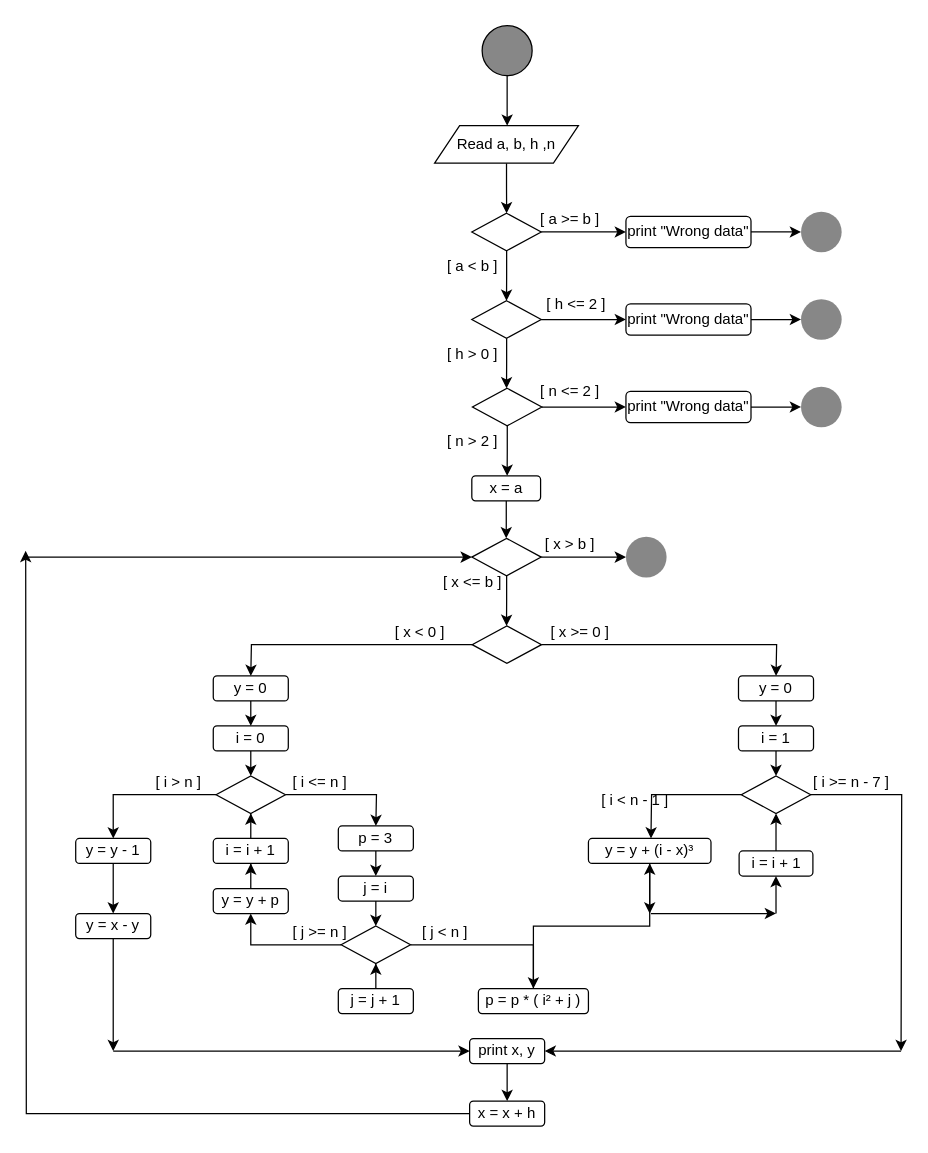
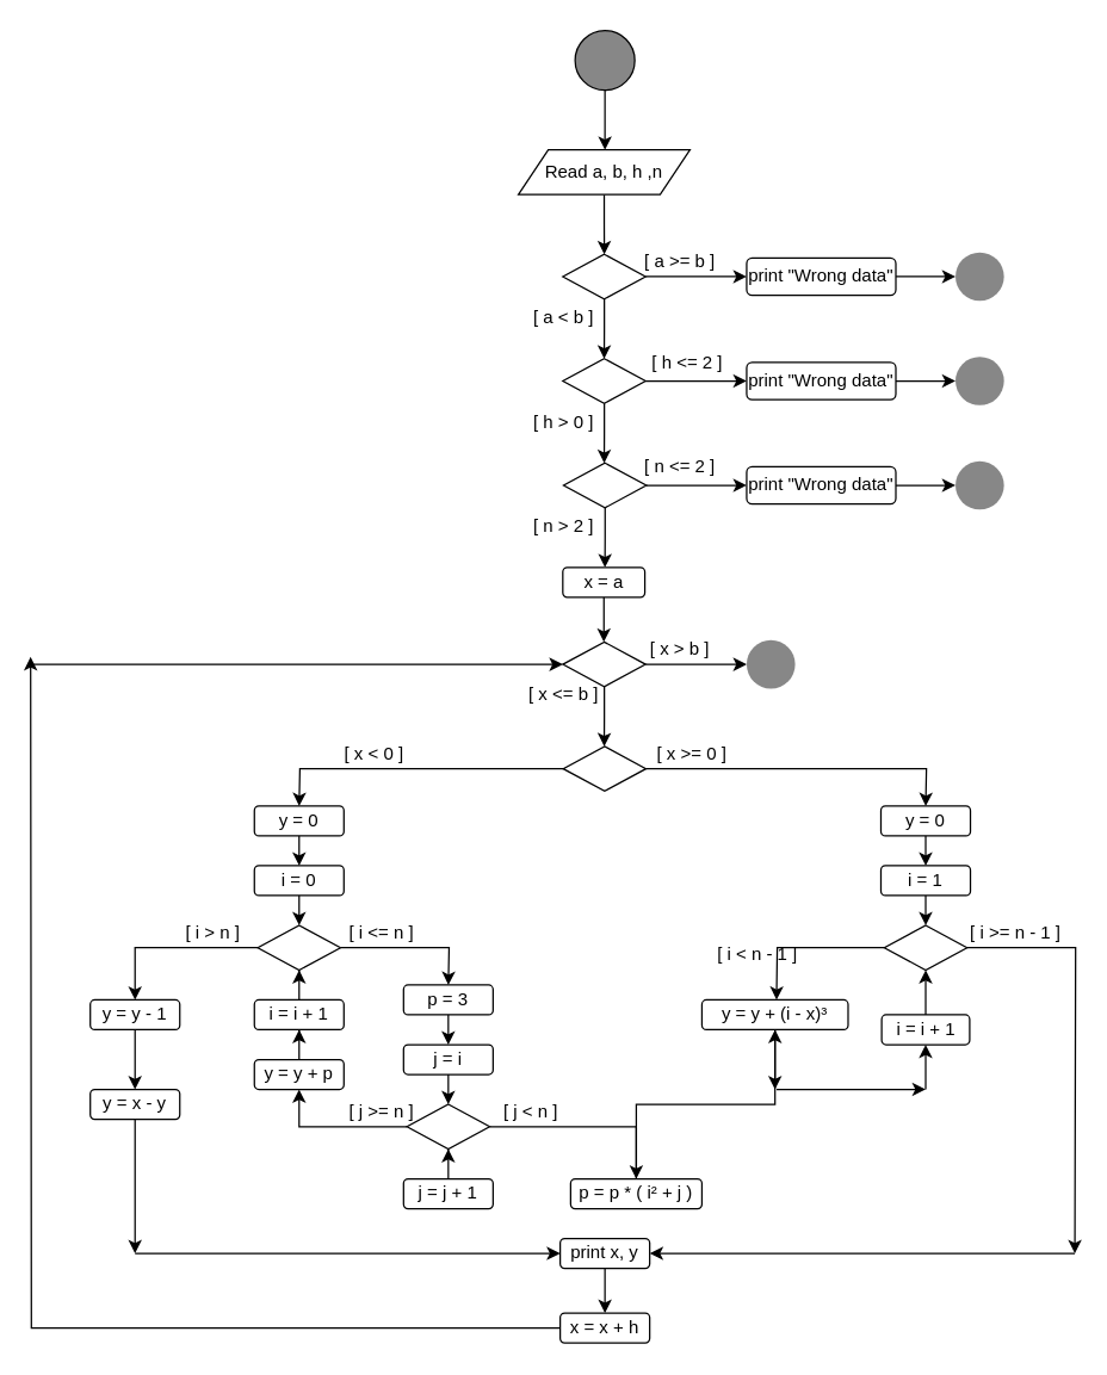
  <mxCell id="0" />
  <mxCell id="1" parent="0" />
  <mxCell id="2" style="edgeStyle=orthogonalEdgeStyle;rounded=0;orthogonalLoop=1;jettySize=auto;html=1;" parent="1" source="3" edge="1"><mxGeometry relative="1" as="geometry"><mxPoint x="405" y="100" as="targetPoint" /></mxGeometry></mxCell>
  <mxCell id="3" value="" style="ellipse;whiteSpace=wrap;html=1;aspect=fixed;fillColor=#878787;" parent="1" vertex="1"><mxGeometry x="385" y="20" width="40" height="40" as="geometry" /></mxCell>
  <mxCell id="4" style="edgeStyle=orthogonalEdgeStyle;rounded=0;orthogonalLoop=1;jettySize=auto;html=1;" parent="1" source="5" target="8" edge="1"><mxGeometry relative="1" as="geometry"><mxPoint x="404.5" y="160" as="targetPoint" /></mxGeometry></mxCell>
  <mxCell id="5" value="Read a, b, h ,n" style="shape=parallelogram;perimeter=parallelogramPerimeter;whiteSpace=wrap;html=1;fixedSize=1;fillColor=#FFFFFF;" parent="1" vertex="1"><mxGeometry x="347" y="100" width="115" height="30" as="geometry" /></mxCell>
  <mxCell id="6" style="edgeStyle=orthogonalEdgeStyle;rounded=0;orthogonalLoop=1;jettySize=auto;html=1;" parent="1" source="8" edge="1"><mxGeometry relative="1" as="geometry"><mxPoint x="500" y="185" as="targetPoint" /></mxGeometry></mxCell>
  <mxCell id="7" style="edgeStyle=orthogonalEdgeStyle;rounded=0;orthogonalLoop=1;jettySize=auto;html=1;" parent="1" source="8" edge="1"><mxGeometry relative="1" as="geometry"><mxPoint x="404.5" y="240" as="targetPoint" /></mxGeometry></mxCell>
  <mxCell id="8" value="" style="rhombus;whiteSpace=wrap;html=1;fillColor=#FFFFFF;" parent="1" vertex="1"><mxGeometry x="376.75" y="170" width="55.5" height="30" as="geometry" /></mxCell>
  <mxCell id="9" value="[ a &amp;gt;= b ]" style="text;html=1;align=center;verticalAlign=middle;resizable=0;points=[];autosize=1;strokeColor=none;fillColor=none;" parent="1" vertex="1"><mxGeometry x="420" y="160" width="70" height="30" as="geometry" /></mxCell>
  <mxCell id="10" style="edgeStyle=orthogonalEdgeStyle;rounded=0;orthogonalLoop=1;jettySize=auto;html=1;" parent="1" source="11" edge="1"><mxGeometry relative="1" as="geometry"><mxPoint x="640" y="185" as="targetPoint" /></mxGeometry></mxCell>
  <mxCell id="11" value="print &quot;Wrong data&quot;" style="rounded=1;whiteSpace=wrap;html=1;fillColor=#FFFFFF;" parent="1" vertex="1"><mxGeometry x="500" y="172.5" width="100" height="25" as="geometry" /></mxCell>
  <mxCell id="12" style="edgeStyle=orthogonalEdgeStyle;rounded=0;orthogonalLoop=1;jettySize=auto;html=1;" parent="1" source="14" edge="1"><mxGeometry relative="1" as="geometry"><mxPoint x="500" y="255" as="targetPoint" /></mxGeometry></mxCell>
  <mxCell id="13" style="edgeStyle=orthogonalEdgeStyle;rounded=0;orthogonalLoop=1;jettySize=auto;html=1;" parent="1" source="14" edge="1"><mxGeometry relative="1" as="geometry"><mxPoint x="404.5" y="310" as="targetPoint" /></mxGeometry></mxCell>
  <mxCell id="14" value="" style="rhombus;whiteSpace=wrap;html=1;fillColor=#FFFFFF;" parent="1" vertex="1"><mxGeometry x="376.75" y="240" width="55.5" height="30" as="geometry" /></mxCell>
  <mxCell id="15" value="[ a &amp;lt; b ]" style="text;html=1;align=center;verticalAlign=middle;resizable=0;points=[];autosize=1;strokeColor=none;fillColor=none;" parent="1" vertex="1"><mxGeometry x="347" y="197.5" width="60" height="30" as="geometry" /></mxCell>
  <mxCell id="16" value="[ h &amp;lt;= 2 ]" style="text;html=1;align=center;verticalAlign=middle;resizable=0;points=[];autosize=1;strokeColor=none;fillColor=none;" parent="1" vertex="1"><mxGeometry x="425" y="227.5" width="70" height="30" as="geometry" /></mxCell>
  <mxCell id="17" style="edgeStyle=orthogonalEdgeStyle;rounded=0;orthogonalLoop=1;jettySize=auto;html=1;" parent="1" source="18" edge="1"><mxGeometry relative="1" as="geometry"><mxPoint x="640" y="255" as="targetPoint" /></mxGeometry></mxCell>
  <mxCell id="18" value="print &quot;Wrong data&quot;" style="rounded=1;whiteSpace=wrap;html=1;fillColor=#FFFFFF;" parent="1" vertex="1"><mxGeometry x="500" y="242.5" width="100" height="25" as="geometry" /></mxCell>
  <mxCell id="19" value="[ h &amp;gt; 0 ]" style="text;html=1;align=center;verticalAlign=middle;resizable=0;points=[];autosize=1;strokeColor=none;fillColor=none;" parent="1" vertex="1"><mxGeometry x="347" y="267.5" width="60" height="30" as="geometry" /></mxCell>
  <mxCell id="20" style="edgeStyle=orthogonalEdgeStyle;rounded=0;orthogonalLoop=1;jettySize=auto;html=1;" parent="1" source="22" edge="1"><mxGeometry relative="1" as="geometry"><mxPoint x="500" y="325" as="targetPoint" /></mxGeometry></mxCell>
  <mxCell id="21" style="edgeStyle=orthogonalEdgeStyle;rounded=0;orthogonalLoop=1;jettySize=auto;html=1;" parent="1" source="22" edge="1"><mxGeometry relative="1" as="geometry"><mxPoint x="405" y="380" as="targetPoint" /></mxGeometry></mxCell>
  <mxCell id="22" value="" style="rhombus;whiteSpace=wrap;html=1;fillColor=#FFFFFF;" parent="1" vertex="1"><mxGeometry x="377.25" y="310" width="55.5" height="30" as="geometry" /></mxCell>
  <mxCell id="23" style="edgeStyle=orthogonalEdgeStyle;rounded=0;orthogonalLoop=1;jettySize=auto;html=1;" parent="1" source="24" edge="1"><mxGeometry relative="1" as="geometry"><mxPoint x="640" y="325" as="targetPoint" /></mxGeometry></mxCell>
  <mxCell id="24" value="print &quot;Wrong data&quot;" style="rounded=1;whiteSpace=wrap;html=1;fillColor=#FFFFFF;" parent="1" vertex="1"><mxGeometry x="500" y="312.5" width="100" height="25" as="geometry" /></mxCell>
  <mxCell id="25" value="[ n &amp;lt;= 2 ]" style="text;html=1;align=center;verticalAlign=middle;resizable=0;points=[];autosize=1;strokeColor=none;fillColor=none;" parent="1" vertex="1"><mxGeometry x="420" y="297.5" width="70" height="30" as="geometry" /></mxCell>
  <mxCell id="26" value="[ n &amp;gt; 2 ]" style="text;html=1;align=center;verticalAlign=middle;resizable=0;points=[];autosize=1;strokeColor=none;fillColor=none;" parent="1" vertex="1"><mxGeometry x="347" y="337.5" width="60" height="30" as="geometry" /></mxCell>
  <mxCell id="27" style="edgeStyle=orthogonalEdgeStyle;rounded=0;orthogonalLoop=1;jettySize=auto;html=1;" parent="1" source="28" edge="1"><mxGeometry relative="1" as="geometry"><mxPoint x="404.25" y="430" as="targetPoint" /></mxGeometry></mxCell>
  <mxCell id="28" value="x = a" style="rounded=1;whiteSpace=wrap;html=1;fillColor=#FFFFFF;" parent="1" vertex="1"><mxGeometry x="376.75" y="380" width="55" height="20" as="geometry" /></mxCell>
  <mxCell id="29" style="edgeStyle=orthogonalEdgeStyle;rounded=0;orthogonalLoop=1;jettySize=auto;html=1;" parent="1" source="31" edge="1"><mxGeometry relative="1" as="geometry"><mxPoint x="500" y="445" as="targetPoint" /></mxGeometry></mxCell>
  <mxCell id="30" style="edgeStyle=orthogonalEdgeStyle;rounded=0;orthogonalLoop=1;jettySize=auto;html=1;" parent="1" source="31" edge="1"><mxGeometry relative="1" as="geometry"><mxPoint x="404.5" y="500" as="targetPoint" /></mxGeometry></mxCell>
  <mxCell id="31" value="" style="rhombus;whiteSpace=wrap;html=1;fillColor=#FFFFFF;" parent="1" vertex="1"><mxGeometry x="376.75" y="430" width="55.5" height="30" as="geometry" /></mxCell>
  <mxCell id="32" value="[ x &amp;gt; b ]" style="text;html=1;align=center;verticalAlign=middle;resizable=0;points=[];autosize=1;strokeColor=none;fillColor=none;" parent="1" vertex="1"><mxGeometry x="425" y="420" width="60" height="30" as="geometry" /></mxCell>
  <mxCell id="33" value="" style="ellipse;whiteSpace=wrap;html=1;aspect=fixed;fillColor=#878787;strokeColor=none;" parent="1" vertex="1"><mxGeometry x="500" y="428.75" width="32.5" height="32.5" as="geometry" /></mxCell>
  <mxCell id="34" value="" style="ellipse;whiteSpace=wrap;html=1;aspect=fixed;fillColor=#878787;strokeColor=none;" parent="1" vertex="1"><mxGeometry x="640" y="308.75" width="32.5" height="32.5" as="geometry" /></mxCell>
  <mxCell id="35" value="" style="ellipse;whiteSpace=wrap;html=1;aspect=fixed;fillColor=#878787;strokeColor=none;" parent="1" vertex="1"><mxGeometry x="640" y="238.75" width="32.5" height="32.5" as="geometry" /></mxCell>
  <mxCell id="36" value="" style="ellipse;whiteSpace=wrap;html=1;aspect=fixed;fillColor=#878787;strokeColor=none;" parent="1" vertex="1"><mxGeometry x="640" y="168.75" width="32.5" height="32.5" as="geometry" /></mxCell>
  <mxCell id="37" value="[ x &amp;lt;= b ]" style="text;html=1;align=center;verticalAlign=middle;resizable=0;points=[];autosize=1;strokeColor=none;fillColor=none;" parent="1" vertex="1"><mxGeometry x="342" y="450" width="70" height="30" as="geometry" /></mxCell>
  <mxCell id="38" style="edgeStyle=orthogonalEdgeStyle;rounded=0;orthogonalLoop=1;jettySize=auto;html=1;" parent="1" source="40" edge="1"><mxGeometry relative="1" as="geometry"><mxPoint x="620" y="540" as="targetPoint" /></mxGeometry></mxCell>
  <mxCell id="39" style="edgeStyle=orthogonalEdgeStyle;rounded=0;orthogonalLoop=1;jettySize=auto;html=1;" parent="1" source="40" edge="1"><mxGeometry relative="1" as="geometry"><mxPoint x="200" y="540" as="targetPoint" /></mxGeometry></mxCell>
  <mxCell id="40" value="" style="rhombus;whiteSpace=wrap;html=1;fillColor=#FFFFFF;" parent="1" vertex="1"><mxGeometry x="377" y="500" width="55.5" height="30" as="geometry" /></mxCell>
  <mxCell id="41" value="[ x &amp;gt;= 0 ]" style="text;html=1;align=center;verticalAlign=middle;resizable=0;points=[];autosize=1;strokeColor=none;fillColor=none;" parent="1" vertex="1"><mxGeometry x="427.75" y="490" width="70" height="30" as="geometry" /></mxCell>
- <mxCell id="42" value="[ x &amp;lt; 0 ]" style="text;html=1;align=center;verticalAlign=middle;resizable=0;points=[];autosize=1;strokeColor=none;fillColor=none;" parent="1" vertex="1"><mxGeometry x="305" y="490" width="60" height="30" as="geometry" /></mxCell>
+ <mxCell id="42" value="[ x &amp;lt; 0 ]" style="text;html=1;align=center;verticalAlign=middle;resizable=0;points=[];autosize=1;strokeColor=none;fillColor=none;" parent="1" vertex="1"><mxGeometry x="220" y="490" width="60" height="30" as="geometry" /></mxCell>
  <mxCell id="43" style="edgeStyle=orthogonalEdgeStyle;rounded=0;orthogonalLoop=1;jettySize=auto;html=1;" parent="1" source="44" edge="1"><mxGeometry relative="1" as="geometry"><mxPoint x="620" y="580" as="targetPoint" /></mxGeometry></mxCell>
  <mxCell id="44" value="y = 0" style="rounded=1;whiteSpace=wrap;html=1;fillColor=#FFFFFF;" parent="1" vertex="1"><mxGeometry x="590" y="540" width="60" height="20" as="geometry" /></mxCell>
  <mxCell id="45" style="edgeStyle=orthogonalEdgeStyle;rounded=0;orthogonalLoop=1;jettySize=auto;html=1;" parent="1" source="46" edge="1"><mxGeometry relative="1" as="geometry"><mxPoint x="200" y="580" as="targetPoint" /></mxGeometry></mxCell>
  <mxCell id="46" value="y = 0" style="rounded=1;whiteSpace=wrap;html=1;fillColor=#FFFFFF;" parent="1" vertex="1"><mxGeometry x="170" y="540" width="60" height="20" as="geometry" /></mxCell>
  <mxCell id="47" style="edgeStyle=orthogonalEdgeStyle;rounded=0;orthogonalLoop=1;jettySize=auto;html=1;" parent="1" source="49" edge="1"><mxGeometry relative="1" as="geometry"><mxPoint x="300" y="660" as="targetPoint" /></mxGeometry></mxCell>
  <mxCell id="48" style="edgeStyle=orthogonalEdgeStyle;rounded=0;orthogonalLoop=1;jettySize=auto;html=1;entryX=0.5;entryY=0;entryDx=0;entryDy=0;" parent="1" source="49" target="72" edge="1"><mxGeometry relative="1" as="geometry" /></mxCell>
  <mxCell id="49" value="" style="rhombus;whiteSpace=wrap;html=1;fillColor=#FFFFFF;" parent="1" vertex="1"><mxGeometry x="172.25" y="620" width="55.5" height="30" as="geometry" /></mxCell>
  <mxCell id="50" style="edgeStyle=orthogonalEdgeStyle;rounded=0;orthogonalLoop=1;jettySize=auto;html=1;" parent="1" source="52" edge="1"><mxGeometry relative="1" as="geometry"><mxPoint x="720" y="840" as="targetPoint" /></mxGeometry></mxCell>
  <mxCell id="51" style="edgeStyle=orthogonalEdgeStyle;rounded=0;orthogonalLoop=1;jettySize=auto;html=1;" parent="1" source="52" edge="1"><mxGeometry relative="1" as="geometry"><mxPoint x="520" y="670" as="targetPoint" /></mxGeometry></mxCell>
  <mxCell id="52" value="" style="rhombus;whiteSpace=wrap;html=1;fillColor=#FFFFFF;" parent="1" vertex="1"><mxGeometry x="592.25" y="620" width="55.5" height="30" as="geometry" /></mxCell>
  <mxCell id="53" style="edgeStyle=orthogonalEdgeStyle;rounded=0;orthogonalLoop=1;jettySize=auto;html=1;" parent="1" source="54" edge="1"><mxGeometry relative="1" as="geometry"><mxPoint x="200" y="620" as="targetPoint" /></mxGeometry></mxCell>
  <mxCell id="54" value="i = 0" style="rounded=1;whiteSpace=wrap;html=1;fillColor=#FFFFFF;" parent="1" vertex="1"><mxGeometry x="170" y="580" width="60" height="20" as="geometry" /></mxCell>
  <mxCell id="55" style="edgeStyle=orthogonalEdgeStyle;rounded=0;orthogonalLoop=1;jettySize=auto;html=1;" parent="1" source="56" edge="1"><mxGeometry relative="1" as="geometry"><mxPoint x="620" y="620" as="targetPoint" /></mxGeometry></mxCell>
  <mxCell id="56" value="i = 1" style="rounded=1;whiteSpace=wrap;html=1;fillColor=#FFFFFF;" parent="1" vertex="1"><mxGeometry x="590" y="580" width="60" height="20" as="geometry" /></mxCell>
  <mxCell id="57" value="[ i &amp;lt;= n ]" style="text;html=1;align=center;verticalAlign=middle;resizable=0;points=[];autosize=1;strokeColor=none;fillColor=none;" parent="1" vertex="1"><mxGeometry x="220" y="610" width="70" height="30" as="geometry" /></mxCell>
  <mxCell id="58" style="edgeStyle=orthogonalEdgeStyle;rounded=0;orthogonalLoop=1;jettySize=auto;html=1;" parent="1" source="59" edge="1"><mxGeometry relative="1" as="geometry"><mxPoint x="300" y="700" as="targetPoint" /></mxGeometry></mxCell>
  <mxCell id="59" value="p = 3" style="rounded=1;whiteSpace=wrap;html=1;fillColor=#FFFFFF;" parent="1" vertex="1"><mxGeometry x="270" y="660" width="60" height="20" as="geometry" /></mxCell>
  <mxCell id="60" style="edgeStyle=orthogonalEdgeStyle;rounded=0;orthogonalLoop=1;jettySize=auto;html=1;" parent="1" source="61" edge="1"><mxGeometry relative="1" as="geometry"><mxPoint x="300" y="740" as="targetPoint" /></mxGeometry></mxCell>
  <mxCell id="61" value="j = i" style="rounded=1;whiteSpace=wrap;html=1;fillColor=#FFFFFF;" parent="1" vertex="1"><mxGeometry x="270" y="700" width="60" height="20" as="geometry" /></mxCell>
  <mxCell id="62" value="" style="edgeStyle=orthogonalEdgeStyle;rounded=0;orthogonalLoop=1;jettySize=auto;html=1;" edge="1" parent="1" source="64" target="67"><mxGeometry relative="1" as="geometry" /></mxCell>
  <mxCell id="63" style="edgeStyle=orthogonalEdgeStyle;rounded=0;orthogonalLoop=1;jettySize=auto;html=1;entryX=0.5;entryY=1;entryDx=0;entryDy=0;" edge="1" parent="1" source="64" target="69"><mxGeometry relative="1" as="geometry" /></mxCell>
  <mxCell id="64" value="" style="rhombus;whiteSpace=wrap;html=1;fillColor=#FFFFFF;" parent="1" vertex="1"><mxGeometry x="272.25" y="740" width="55.5" height="30" as="geometry" /></mxCell>
  <mxCell id="65" value="[ j &amp;lt; n ]" style="text;html=1;align=center;verticalAlign=middle;resizable=0;points=[];autosize=1;strokeColor=none;fillColor=none;" parent="1" vertex="1"><mxGeometry x="325" y="730" width="60" height="30" as="geometry" /></mxCell>
  <mxCell id="66" style="edgeStyle=orthogonalEdgeStyle;rounded=0;orthogonalLoop=1;jettySize=auto;html=1;" edge="1" parent="1" source="67" target="79"><mxGeometry relative="1" as="geometry" /></mxCell>
  <mxCell id="67" value="p = p * ( i² + j )" style="rounded=1;whiteSpace=wrap;html=1;fillColor=#FFFFFF;" parent="1" vertex="1"><mxGeometry x="382" y="790" width="88" height="20" as="geometry" /></mxCell>
  <mxCell id="68" style="edgeStyle=orthogonalEdgeStyle;rounded=0;orthogonalLoop=1;jettySize=auto;html=1;entryX=0.5;entryY=1;entryDx=0;entryDy=0;" edge="1" parent="1" source="69" target="91"><mxGeometry relative="1" as="geometry" /></mxCell>
  <mxCell id="69" value="y = y + p" style="rounded=1;whiteSpace=wrap;html=1;fillColor=#FFFFFF;" parent="1" vertex="1"><mxGeometry x="170" y="710" width="60" height="20" as="geometry" /></mxCell>
  <mxCell id="70" value="[ j &amp;gt;= n ]" style="text;html=1;align=center;verticalAlign=middle;resizable=0;points=[];autosize=1;strokeColor=none;fillColor=none;" parent="1" vertex="1"><mxGeometry x="220" y="730" width="70" height="30" as="geometry" /></mxCell>
  <mxCell id="71" style="edgeStyle=orthogonalEdgeStyle;rounded=0;orthogonalLoop=1;jettySize=auto;html=1;" parent="1" source="72" edge="1"><mxGeometry relative="1" as="geometry"><mxPoint x="90" y="730" as="targetPoint" /></mxGeometry></mxCell>
  <mxCell id="72" value="y = y - 1" style="rounded=1;whiteSpace=wrap;html=1;fillColor=#FFFFFF;" parent="1" vertex="1"><mxGeometry x="60" y="670" width="60" height="20" as="geometry" /></mxCell>
  <mxCell id="73" style="edgeStyle=orthogonalEdgeStyle;rounded=0;orthogonalLoop=1;jettySize=auto;html=1;" parent="1" source="74" edge="1"><mxGeometry relative="1" as="geometry"><mxPoint x="90" y="840" as="targetPoint" /></mxGeometry></mxCell>
  <mxCell id="74" value="y = x - y" style="rounded=1;whiteSpace=wrap;html=1;fillColor=#FFFFFF;" parent="1" vertex="1"><mxGeometry x="60" y="730" width="60" height="20" as="geometry" /></mxCell>
  <mxCell id="75" value="[ i &amp;gt; n ]" style="text;html=1;align=center;verticalAlign=middle;resizable=0;points=[];autosize=1;strokeColor=none;fillColor=none;" parent="1" vertex="1"><mxGeometry x="112.25" y="610" width="60" height="30" as="geometry" /></mxCell>
  <mxCell id="76" value="[ i &amp;lt; n - 1 ]" style="text;html=1;align=center;verticalAlign=middle;resizable=0;points=[];autosize=1;strokeColor=none;fillColor=none;" parent="1" vertex="1"><mxGeometry x="467.25" y="625" width="80" height="30" as="geometry" /></mxCell>
- <mxCell id="77" value="[ i &amp;gt;= n - 7 ]" style="text;html=1;align=center;verticalAlign=middle;resizable=0;points=[];autosize=1;strokeColor=none;fillColor=none;" parent="1" vertex="1"><mxGeometry x="640" y="610" width="80" height="30" as="geometry" /></mxCell>
+ <mxCell id="77" value="[ i &amp;gt;= n - 1 ]" style="text;html=1;align=center;verticalAlign=middle;resizable=0;points=[];autosize=1;strokeColor=none;fillColor=none;" parent="1" vertex="1"><mxGeometry x="640" y="610" width="80" height="30" as="geometry" /></mxCell>
  <mxCell id="78" style="edgeStyle=orthogonalEdgeStyle;rounded=0;orthogonalLoop=1;jettySize=auto;html=1;" parent="1" source="79" edge="1"><mxGeometry relative="1" as="geometry"><mxPoint x="519" y="730" as="targetPoint" /></mxGeometry></mxCell>
  <mxCell id="79" value="y = y + (i - x)³" style="rounded=1;whiteSpace=wrap;html=1;fillColor=#FFFFFF;" parent="1" vertex="1"><mxGeometry x="470" y="670" width="98" height="20" as="geometry" /></mxCell>
  <mxCell id="80" style="edgeStyle=orthogonalEdgeStyle;rounded=0;orthogonalLoop=1;jettySize=auto;html=1;" parent="1" source="81" edge="1"><mxGeometry relative="1" as="geometry"><mxPoint x="405" y="880" as="targetPoint" /></mxGeometry></mxCell>
  <mxCell id="81" value="print x, y" style="rounded=1;whiteSpace=wrap;html=1;fillColor=#FFFFFF;" parent="1" vertex="1"><mxGeometry x="375" y="830" width="60" height="20" as="geometry" /></mxCell>
  <mxCell id="82" value="" style="endArrow=classic;html=1;rounded=0;entryX=0;entryY=0.5;entryDx=0;entryDy=0;" parent="1" target="81" edge="1"><mxGeometry width="50" height="50" relative="1" as="geometry"><mxPoint x="90" y="840" as="sourcePoint" /><mxPoint x="350" y="840" as="targetPoint" /></mxGeometry></mxCell>
  <mxCell id="83" value="" style="endArrow=classic;html=1;rounded=0;entryX=1;entryY=0.5;entryDx=0;entryDy=0;" parent="1" target="81" edge="1"><mxGeometry width="50" height="50" relative="1" as="geometry"><mxPoint x="720" y="840" as="sourcePoint" /><mxPoint x="390" y="700" as="targetPoint" /></mxGeometry></mxCell>
  <mxCell id="84" style="edgeStyle=orthogonalEdgeStyle;rounded=0;orthogonalLoop=1;jettySize=auto;html=1;" parent="1" source="85" edge="1"><mxGeometry relative="1" as="geometry"><mxPoint x="20" y="440" as="targetPoint" /></mxGeometry></mxCell>
  <mxCell id="85" value="x = x + h" style="rounded=1;whiteSpace=wrap;html=1;fillColor=#FFFFFF;" parent="1" vertex="1"><mxGeometry x="375" y="880" width="60" height="20" as="geometry" /></mxCell>
  <mxCell id="86" value="" style="endArrow=classic;html=1;rounded=0;entryX=0;entryY=0.5;entryDx=0;entryDy=0;" parent="1" target="31" edge="1"><mxGeometry width="50" height="50" relative="1" as="geometry"><mxPoint x="20" y="445" as="sourcePoint" /><mxPoint x="450" y="670" as="targetPoint" /></mxGeometry></mxCell>
  <mxCell id="87" value="" style="endArrow=classic;html=1;rounded=0;" parent="1" edge="1"><mxGeometry width="50" height="50" relative="1" as="geometry"><mxPoint x="520" y="730" as="sourcePoint" /><mxPoint x="620" y="730" as="targetPoint" /></mxGeometry></mxCell>
  <mxCell id="88" style="edgeStyle=orthogonalEdgeStyle;rounded=0;orthogonalLoop=1;jettySize=auto;html=1;entryX=0.5;entryY=1;entryDx=0;entryDy=0;" edge="1" parent="1" source="89" target="64"><mxGeometry relative="1" as="geometry" /></mxCell>
  <mxCell id="89" value="j = j + 1" style="rounded=1;whiteSpace=wrap;html=1;fillColor=#FFFFFF;" vertex="1" parent="1"><mxGeometry x="270" y="790" width="60" height="20" as="geometry" /></mxCell>
  <mxCell id="90" style="edgeStyle=orthogonalEdgeStyle;rounded=0;orthogonalLoop=1;jettySize=auto;html=1;entryX=0.5;entryY=1;entryDx=0;entryDy=0;" edge="1" parent="1" source="91" target="49"><mxGeometry relative="1" as="geometry" /></mxCell>
  <mxCell id="91" value="i = i + 1" style="rounded=1;whiteSpace=wrap;html=1;fillColor=#FFFFFF;" vertex="1" parent="1"><mxGeometry x="170" y="670" width="60" height="20" as="geometry" /></mxCell>
  <mxCell id="92" style="edgeStyle=orthogonalEdgeStyle;rounded=0;orthogonalLoop=1;jettySize=auto;html=1;entryX=0.5;entryY=1;entryDx=0;entryDy=0;" edge="1" parent="1" source="93" target="52"><mxGeometry relative="1" as="geometry" /></mxCell>
  <mxCell id="93" value="i = i + 1" style="rounded=1;whiteSpace=wrap;html=1;fillColor=#FFFFFF;" vertex="1" parent="1"><mxGeometry x="590.5" y="680" width="59" height="20" as="geometry" /></mxCell>
  <mxCell id="94" value="" style="endArrow=classic;html=1;rounded=0;entryX=0.5;entryY=1;entryDx=0;entryDy=0;" edge="1" parent="1" target="93"><mxGeometry width="50" height="50" relative="1" as="geometry"><mxPoint x="620" y="730" as="sourcePoint" /><mxPoint x="560" y="710" as="targetPoint" /></mxGeometry></mxCell>
